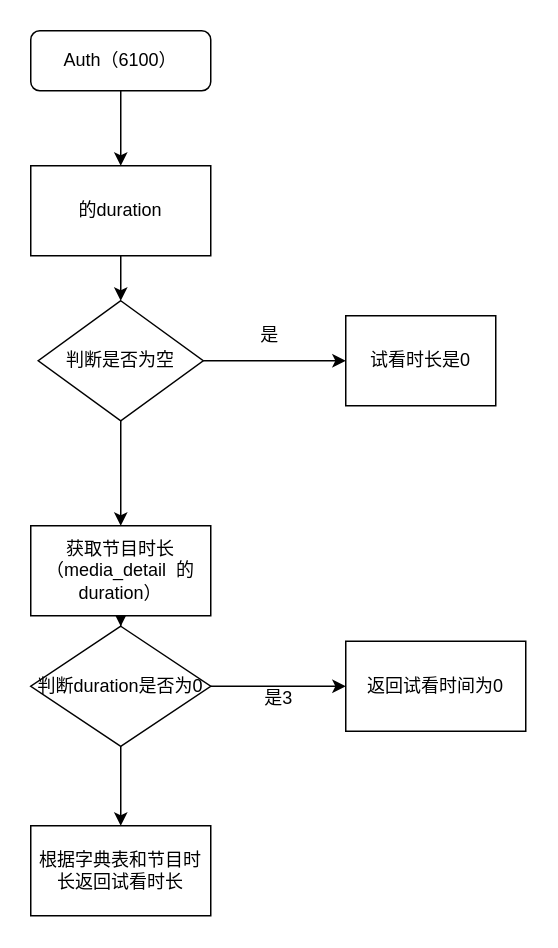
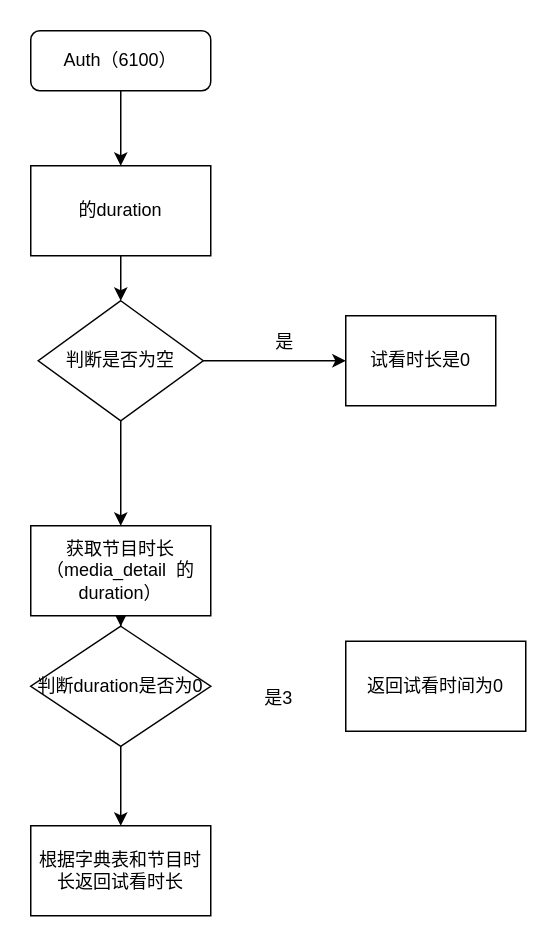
  <mxCell id="0" />
  <mxCell id="1" parent="0" />
  <mxCell id="2" style="edgeStyle=orthogonalEdgeStyle;rounded=0;orthogonalLoop=1;jettySize=auto;html=1;entryX=0.5;entryY=0;entryDx=0;entryDy=0;" edge="1" parent="1" source="3" target="11"><mxGeometry relative="1" as="geometry" /></mxCell>
  <mxCell id="3" value="Auth（6100）" style="rounded=1;whiteSpace=wrap;html=1;fontSize=12;glass=0;strokeWidth=1;shadow=0;" parent="1" vertex="1"><mxGeometry x="20" y="20" width="120" height="40" as="geometry" /></mxCell>
  <mxCell id="4" style="edgeStyle=orthogonalEdgeStyle;rounded=0;orthogonalLoop=1;jettySize=auto;html=1;entryX=0.5;entryY=0;entryDx=0;entryDy=0;" edge="1" parent="1" source="5" target="8"><mxGeometry relative="1" as="geometry" /></mxCell>
  <mxCell id="5" value="&lt;span&gt;获取节目时长（media_detail&amp;nbsp; 的duration）&lt;/span&gt;" style="rounded=0;whiteSpace=wrap;html=1;" vertex="1" parent="1"><mxGeometry x="20" y="350" width="120" height="60" as="geometry" /></mxCell>
- <mxCell id="6" style="edgeStyle=orthogonalEdgeStyle;rounded=0;orthogonalLoop=1;jettySize=auto;html=1;entryX=0;entryY=0.5;entryDx=0;entryDy=0;" edge="1" parent="1" source="8" target="9"><mxGeometry relative="1" as="geometry"><mxPoint x="230" y="465" as="targetPoint" /></mxGeometry></mxCell>
  <mxCell id="7" style="edgeStyle=orthogonalEdgeStyle;rounded=0;orthogonalLoop=1;jettySize=auto;html=1;exitX=0.5;exitY=1;exitDx=0;exitDy=0;" edge="1" parent="1" source="8"><mxGeometry relative="1" as="geometry"><mxPoint x="80" y="550" as="targetPoint" /></mxGeometry></mxCell>
  <mxCell id="8" value="判断duration是否为0" style="rhombus;whiteSpace=wrap;html=1;" vertex="1" parent="1"><mxGeometry x="20" y="417" width="120" height="80" as="geometry" /></mxCell>
  <mxCell id="9" value="返回试看时间为0" style="rounded=0;whiteSpace=wrap;html=1;" vertex="1" parent="1"><mxGeometry x="230" y="427" width="120" height="60" as="geometry" /></mxCell>
  <mxCell id="10" style="edgeStyle=orthogonalEdgeStyle;rounded=0;orthogonalLoop=1;jettySize=auto;html=1;exitX=0.5;exitY=1;exitDx=0;exitDy=0;entryX=0.5;entryY=0;entryDx=0;entryDy=0;" edge="1" parent="1" source="11" target="15"><mxGeometry relative="1" as="geometry" /></mxCell>
  <mxCell id="11" value="的duration" style="rounded=0;whiteSpace=wrap;html=1;" vertex="1" parent="1"><mxGeometry x="20" y="110" width="120" height="60" as="geometry" /></mxCell>
  <mxCell id="12" value="试看时长是0" style="rounded=0;whiteSpace=wrap;html=1;" vertex="1" parent="1"><mxGeometry x="230" y="210" width="100" height="60" as="geometry" /></mxCell>
  <mxCell id="13" style="edgeStyle=orthogonalEdgeStyle;rounded=0;orthogonalLoop=1;jettySize=auto;html=1;entryX=0;entryY=0.5;entryDx=0;entryDy=0;" edge="1" parent="1" source="15" target="12"><mxGeometry relative="1" as="geometry" /></mxCell>
  <mxCell id="14" style="edgeStyle=orthogonalEdgeStyle;rounded=0;orthogonalLoop=1;jettySize=auto;html=1;entryX=0.5;entryY=0;entryDx=0;entryDy=0;" edge="1" parent="1" source="15" target="5"><mxGeometry relative="1" as="geometry" /></mxCell>
  <mxCell id="15" value="判断是否为空" style="rhombus;whiteSpace=wrap;html=1;" vertex="1" parent="1"><mxGeometry x="25" y="200" width="110" height="80" as="geometry" /></mxCell>
  <mxCell id="16" value="是3" style="text;html=1;align=center;verticalAlign=middle;resizable=0;points=[];autosize=1;" vertex="1" parent="1"><mxGeometry x="170" y="455" width="30" height="20" as="geometry" /></mxCell>
- <mxCell id="17" value="是" style="text;html=1;align=center;verticalAlign=middle;resizable=0;points=[];autosize=1;" vertex="1" parent="1"><mxGeometry x="164" y="213" width="30" height="20" as="geometry" /></mxCell>
+ <mxCell id="17" value="是" style="text;html=1;align=center;verticalAlign=middle;resizable=0;points=[];autosize=1;" vertex="1" parent="1"><mxGeometry x="174" y="218" width="30" height="20" as="geometry" /></mxCell>
  <mxCell id="18" value="根据字典表和节目时长返回试看时长" style="rounded=0;whiteSpace=wrap;html=1;" vertex="1" parent="1"><mxGeometry x="20" y="550" width="120" height="60" as="geometry" /></mxCell>
